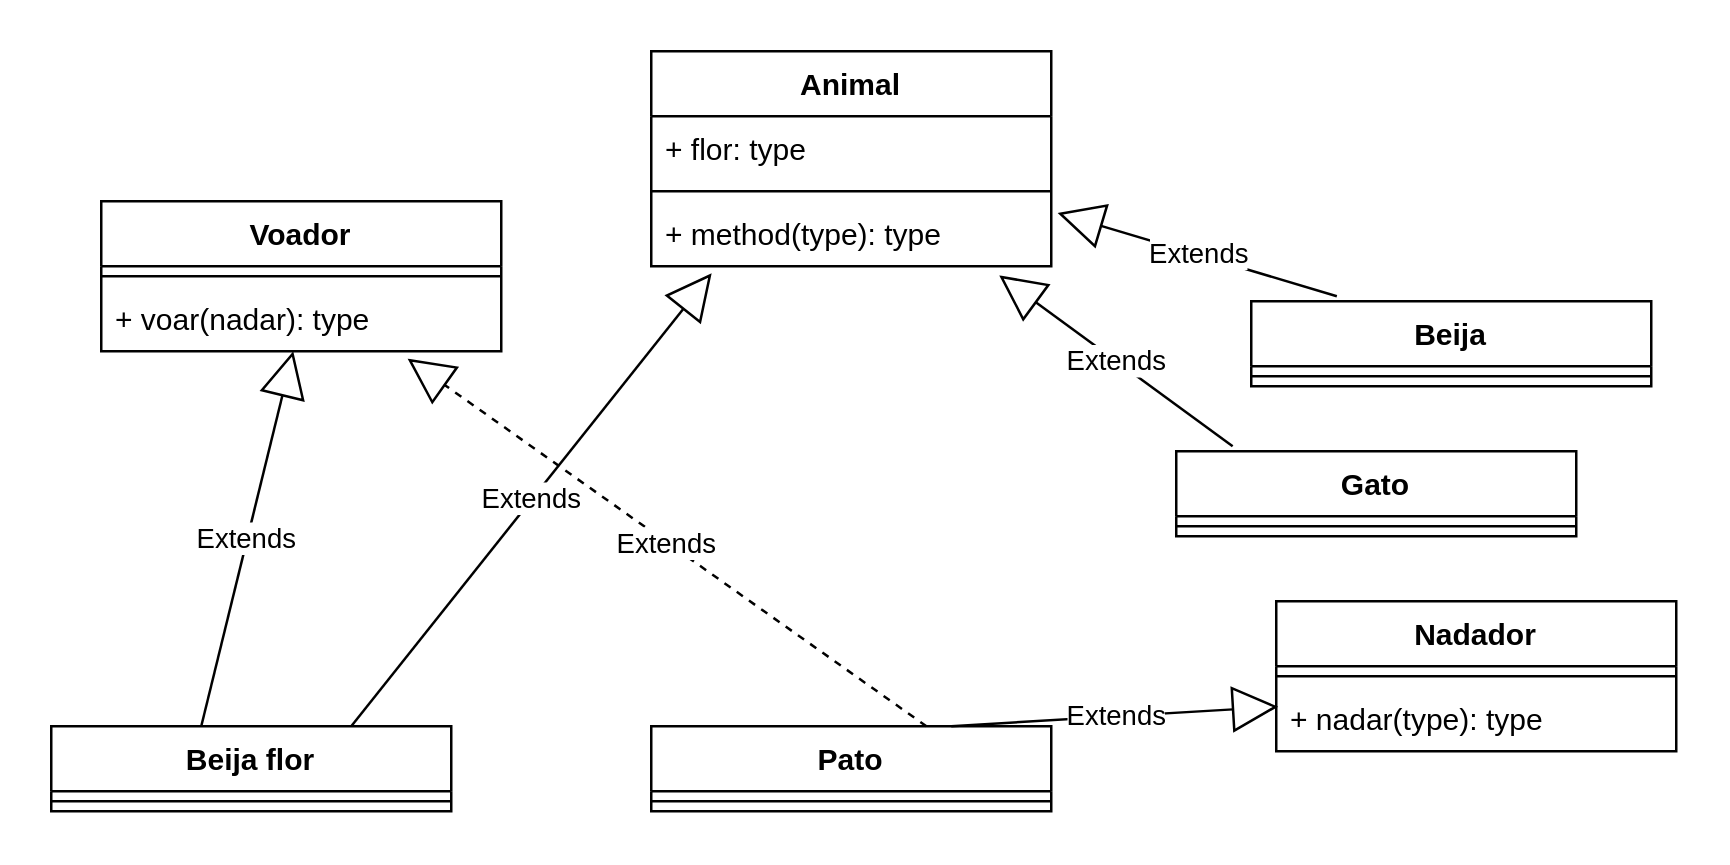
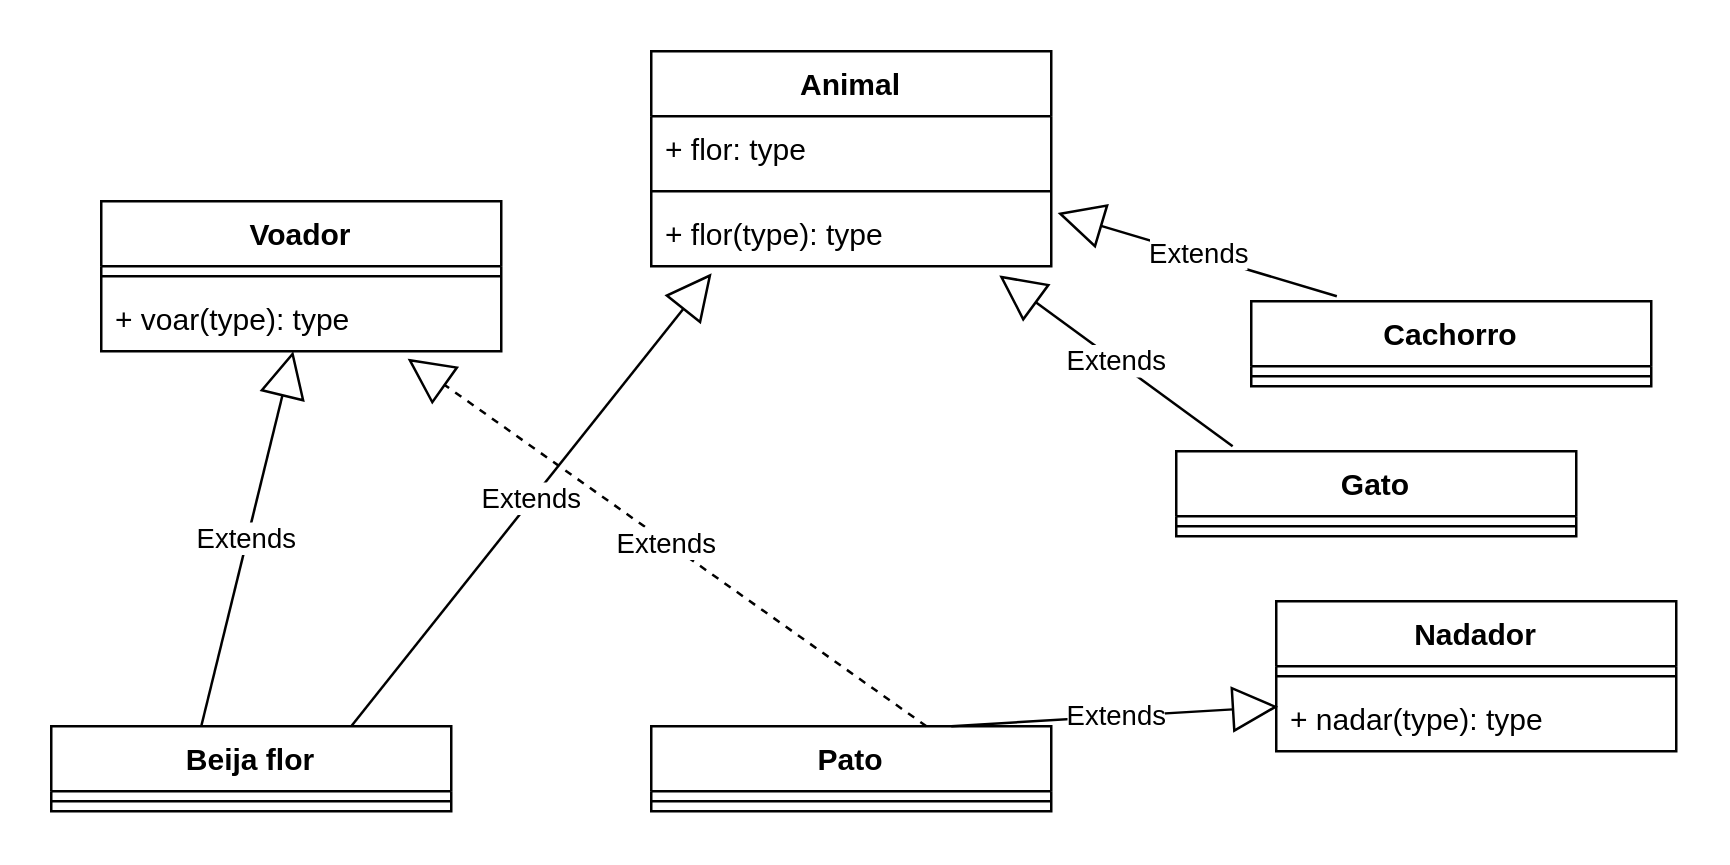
  <mxCell id="0" />
  <mxCell id="1" parent="0" />
  <mxCell id="2" value="Animal" style="swimlane;fontStyle=1;align=center;verticalAlign=top;childLayout=stackLayout;horizontal=1;startSize=26;horizontalStack=0;resizeParent=1;resizeParentMax=0;resizeLast=0;collapsible=1;marginBottom=0;whiteSpace=wrap;html=1;" vertex="1" parent="1"><mxGeometry x="260" y="20" width="160" height="86" as="geometry" /></mxCell>
  <mxCell id="3" value="+ flor: type" style="text;strokeColor=none;fillColor=none;align=left;verticalAlign=top;spacingLeft=4;spacingRight=4;overflow=hidden;rotatable=0;points=[[0,0.5],[1,0.5]];portConstraint=eastwest;whiteSpace=wrap;html=1;" vertex="1" parent="2"><mxGeometry y="26" width="160" height="26" as="geometry" /></mxCell>
  <mxCell id="4" value="" style="line;strokeWidth=1;fillColor=none;align=left;verticalAlign=middle;spacingTop=-1;spacingLeft=3;spacingRight=3;rotatable=0;labelPosition=right;points=[];portConstraint=eastwest;strokeColor=inherit;" vertex="1" parent="2"><mxGeometry y="52" width="160" height="8" as="geometry" /></mxCell>
- <mxCell id="5" value="+ method(type): type" style="text;strokeColor=none;fillColor=none;align=left;verticalAlign=top;spacingLeft=4;spacingRight=4;overflow=hidden;rotatable=0;points=[[0,0.5],[1,0.5]];portConstraint=eastwest;whiteSpace=wrap;html=1;" vertex="1" parent="2"><mxGeometry y="60" width="160" height="26" as="geometry" /></mxCell>
+ <mxCell id="5" value="+ flor(type): type" style="text;strokeColor=none;fillColor=none;align=left;verticalAlign=top;spacingLeft=4;spacingRight=4;overflow=hidden;rotatable=0;points=[[0,0.5],[1,0.5]];portConstraint=eastwest;whiteSpace=wrap;html=1;" vertex="1" parent="2"><mxGeometry y="60" width="160" height="26" as="geometry" /></mxCell>
  <mxCell id="6" value="Nadador" style="swimlane;fontStyle=1;align=center;verticalAlign=top;childLayout=stackLayout;horizontal=1;startSize=26;horizontalStack=0;resizeParent=1;resizeParentMax=0;resizeLast=0;collapsible=1;marginBottom=0;whiteSpace=wrap;html=1;" vertex="1" parent="1"><mxGeometry x="510" y="240" width="160" height="60" as="geometry" /></mxCell>
  <mxCell id="7" value="" style="line;strokeWidth=1;fillColor=none;align=left;verticalAlign=middle;spacingTop=-1;spacingLeft=3;spacingRight=3;rotatable=0;labelPosition=right;points=[];portConstraint=eastwest;strokeColor=inherit;" vertex="1" parent="6"><mxGeometry y="26" width="160" height="8" as="geometry" /></mxCell>
  <mxCell id="8" value="+ nadar(type): type" style="text;strokeColor=none;fillColor=none;align=left;verticalAlign=top;spacingLeft=4;spacingRight=4;overflow=hidden;rotatable=0;points=[[0,0.5],[1,0.5]];portConstraint=eastwest;whiteSpace=wrap;html=1;" vertex="1" parent="6"><mxGeometry y="34" width="160" height="26" as="geometry" /></mxCell>
  <mxCell id="9" value="Voador" style="swimlane;fontStyle=1;align=center;verticalAlign=top;childLayout=stackLayout;horizontal=1;startSize=26;horizontalStack=0;resizeParent=1;resizeParentMax=0;resizeLast=0;collapsible=1;marginBottom=0;whiteSpace=wrap;html=1;" vertex="1" parent="1"><mxGeometry x="40" y="80" width="160" height="60" as="geometry" /></mxCell>
  <mxCell id="10" value="" style="line;strokeWidth=1;fillColor=none;align=left;verticalAlign=middle;spacingTop=-1;spacingLeft=3;spacingRight=3;rotatable=0;labelPosition=right;points=[];portConstraint=eastwest;strokeColor=inherit;" vertex="1" parent="9"><mxGeometry y="26" width="160" height="8" as="geometry" /></mxCell>
- <mxCell id="11" value="+ voar(nadar): type" style="text;strokeColor=none;fillColor=none;align=left;verticalAlign=top;spacingLeft=4;spacingRight=4;overflow=hidden;rotatable=0;points=[[0,0.5],[1,0.5]];portConstraint=eastwest;whiteSpace=wrap;html=1;" vertex="1" parent="9"><mxGeometry y="34" width="160" height="26" as="geometry" /></mxCell>
+ <mxCell id="11" value="+ voar(type): type" style="text;strokeColor=none;fillColor=none;align=left;verticalAlign=top;spacingLeft=4;spacingRight=4;overflow=hidden;rotatable=0;points=[[0,0.5],[1,0.5]];portConstraint=eastwest;whiteSpace=wrap;html=1;" vertex="1" parent="9"><mxGeometry y="34" width="160" height="26" as="geometry" /></mxCell>
  <mxCell id="12" value="Pato" style="swimlane;fontStyle=1;align=center;verticalAlign=top;childLayout=stackLayout;horizontal=1;startSize=26;horizontalStack=0;resizeParent=1;resizeParentMax=0;resizeLast=0;collapsible=1;marginBottom=0;whiteSpace=wrap;html=1;" vertex="1" parent="1"><mxGeometry x="260" y="290" width="160" height="34" as="geometry" /></mxCell>
  <mxCell id="13" value="" style="line;strokeWidth=1;fillColor=none;align=left;verticalAlign=middle;spacingTop=-1;spacingLeft=3;spacingRight=3;rotatable=0;labelPosition=right;points=[];portConstraint=eastwest;strokeColor=inherit;" vertex="1" parent="12"><mxGeometry y="26" width="160" height="8" as="geometry" /></mxCell>
  <mxCell id="14" value="Extends" style="endArrow=block;endSize=16;endFill=0;html=1;rounded=0;exitX=0.75;exitY=0;exitDx=0;exitDy=0;entryX=0.005;entryY=0.314;entryDx=0;entryDy=0;entryPerimeter=0;" edge="1" parent="1" source="12" target="8"><mxGeometry width="160" relative="1" as="geometry"><mxPoint x="160" y="50" as="sourcePoint" /><mxPoint x="320" y="50" as="targetPoint" /></mxGeometry></mxCell>
  <mxCell id="15" value="Extends" style="endArrow=block;endSize=16;endFill=0;html=1;rounded=0;exitX=0.688;exitY=0;exitDx=0;exitDy=0;exitPerimeter=0;entryX=0.766;entryY=1.115;entryDx=0;entryDy=0;entryPerimeter=0;dashed=1;" edge="1" parent="1" source="12" target="11"><mxGeometry width="160" relative="1" as="geometry"><mxPoint x="220" y="110" as="sourcePoint" /><mxPoint x="376" y="-30" as="targetPoint" /></mxGeometry></mxCell>
  <mxCell id="16" value="Beija flor&lt;br&gt;" style="swimlane;fontStyle=1;align=center;verticalAlign=top;childLayout=stackLayout;horizontal=1;startSize=26;horizontalStack=0;resizeParent=1;resizeParentMax=0;resizeLast=0;collapsible=1;marginBottom=0;whiteSpace=wrap;html=1;" vertex="1" parent="1"><mxGeometry x="20" y="290" width="160" height="34" as="geometry" /></mxCell>
  <mxCell id="17" value="" style="line;strokeWidth=1;fillColor=none;align=left;verticalAlign=middle;spacingTop=-1;spacingLeft=3;spacingRight=3;rotatable=0;labelPosition=right;points=[];portConstraint=eastwest;strokeColor=inherit;" vertex="1" parent="16"><mxGeometry y="26" width="160" height="8" as="geometry" /></mxCell>
  <mxCell id="18" value="Extends" style="endArrow=block;endSize=16;endFill=0;html=1;rounded=0;exitX=0.375;exitY=0;exitDx=0;exitDy=0;exitPerimeter=0;" edge="1" parent="1" source="16" target="11"><mxGeometry width="160" relative="1" as="geometry"><mxPoint x="424.32" y="134" as="sourcePoint" /><mxPoint x="340.004" y="-30" as="targetPoint" /></mxGeometry></mxCell>
  <mxCell id="19" value="Extends" style="endArrow=block;endSize=16;endFill=0;html=1;rounded=0;entryX=0.151;entryY=1.109;entryDx=0;entryDy=0;entryPerimeter=0;exitX=0.75;exitY=0;exitDx=0;exitDy=0;" edge="1" parent="1" source="16" target="5"><mxGeometry width="160" relative="1" as="geometry"><mxPoint x="549" y="300" as="sourcePoint" /><mxPoint x="350" y="176" as="targetPoint" /></mxGeometry></mxCell>
  <mxCell id="20" value="Gato" style="swimlane;fontStyle=1;align=center;verticalAlign=top;childLayout=stackLayout;horizontal=1;startSize=26;horizontalStack=0;resizeParent=1;resizeParentMax=0;resizeLast=0;collapsible=1;marginBottom=0;whiteSpace=wrap;html=1;" vertex="1" parent="1"><mxGeometry x="470" y="180" width="160" height="34" as="geometry" /></mxCell>
  <mxCell id="21" value="" style="line;strokeWidth=1;fillColor=none;align=left;verticalAlign=middle;spacingTop=-1;spacingLeft=3;spacingRight=3;rotatable=0;labelPosition=right;points=[];portConstraint=eastwest;strokeColor=inherit;" vertex="1" parent="20"><mxGeometry y="26" width="160" height="8" as="geometry" /></mxCell>
- <mxCell id="22" value="Beija" style="swimlane;fontStyle=1;align=center;verticalAlign=top;childLayout=stackLayout;horizontal=1;startSize=26;horizontalStack=0;resizeParent=1;resizeParentMax=0;resizeLast=0;collapsible=1;marginBottom=0;whiteSpace=wrap;html=1;" vertex="1" parent="1"><mxGeometry x="500" y="120" width="160" height="34" as="geometry" /></mxCell>
+ <mxCell id="22" value="Cachorro" style="swimlane;fontStyle=1;align=center;verticalAlign=top;childLayout=stackLayout;horizontal=1;startSize=26;horizontalStack=0;resizeParent=1;resizeParentMax=0;resizeLast=0;collapsible=1;marginBottom=0;whiteSpace=wrap;html=1;" vertex="1" parent="1"><mxGeometry x="500" y="120" width="160" height="34" as="geometry" /></mxCell>
  <mxCell id="23" value="" style="line;strokeWidth=1;fillColor=none;align=left;verticalAlign=middle;spacingTop=-1;spacingLeft=3;spacingRight=3;rotatable=0;labelPosition=right;points=[];portConstraint=eastwest;strokeColor=inherit;" vertex="1" parent="22"><mxGeometry y="26" width="160" height="8" as="geometry" /></mxCell>
  <mxCell id="24" value="Extends" style="endArrow=block;endSize=16;endFill=0;html=1;rounded=0;entryX=1.016;entryY=0.179;entryDx=0;entryDy=0;entryPerimeter=0;exitX=0.214;exitY=-0.059;exitDx=0;exitDy=0;exitPerimeter=0;" edge="1" parent="1" source="22" target="5"><mxGeometry width="160" relative="1" as="geometry"><mxPoint x="500" y="120" as="sourcePoint" /><mxPoint x="524" y="-56" as="targetPoint" /></mxGeometry></mxCell>
  <mxCell id="25" value="Extends" style="endArrow=block;endSize=16;endFill=0;html=1;rounded=0;exitX=0.141;exitY=-0.059;exitDx=0;exitDy=0;exitPerimeter=0;entryX=0.87;entryY=1.141;entryDx=0;entryDy=0;entryPerimeter=0;" edge="1" parent="1" source="20" target="5"><mxGeometry width="160" relative="1" as="geometry"><mxPoint x="531" y="154" as="sourcePoint" /><mxPoint x="420" y="121" as="targetPoint" /></mxGeometry></mxCell>
